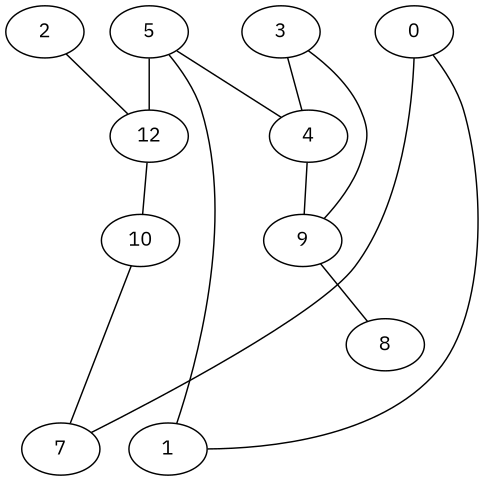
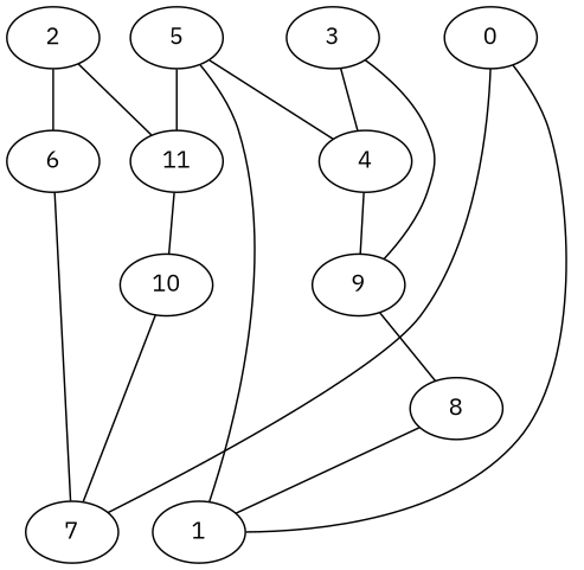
  strict graph {
    fontname="IBM Plex Sans"
    node [fontname="IBM Plex Sans" weight=0]
    edge [fontname="IBM Plex Sans" weight=0]
    2
-   11 [label=12]
+   11
+   6
    10
    3
    9
    4
    7
    8
    1
    5
    0
    2 -- 11
+   2 -- 6
    11 -- 10
+   6 -- 7
    10 -- 7
    3 -- 9
    3 -- 4
    9 -- 8
    4 -- 9
+   8 -- 1
    5 -- 11
    5 -- 4
    5 -- 1
    0 -- 7
    0 -- 1
  }
